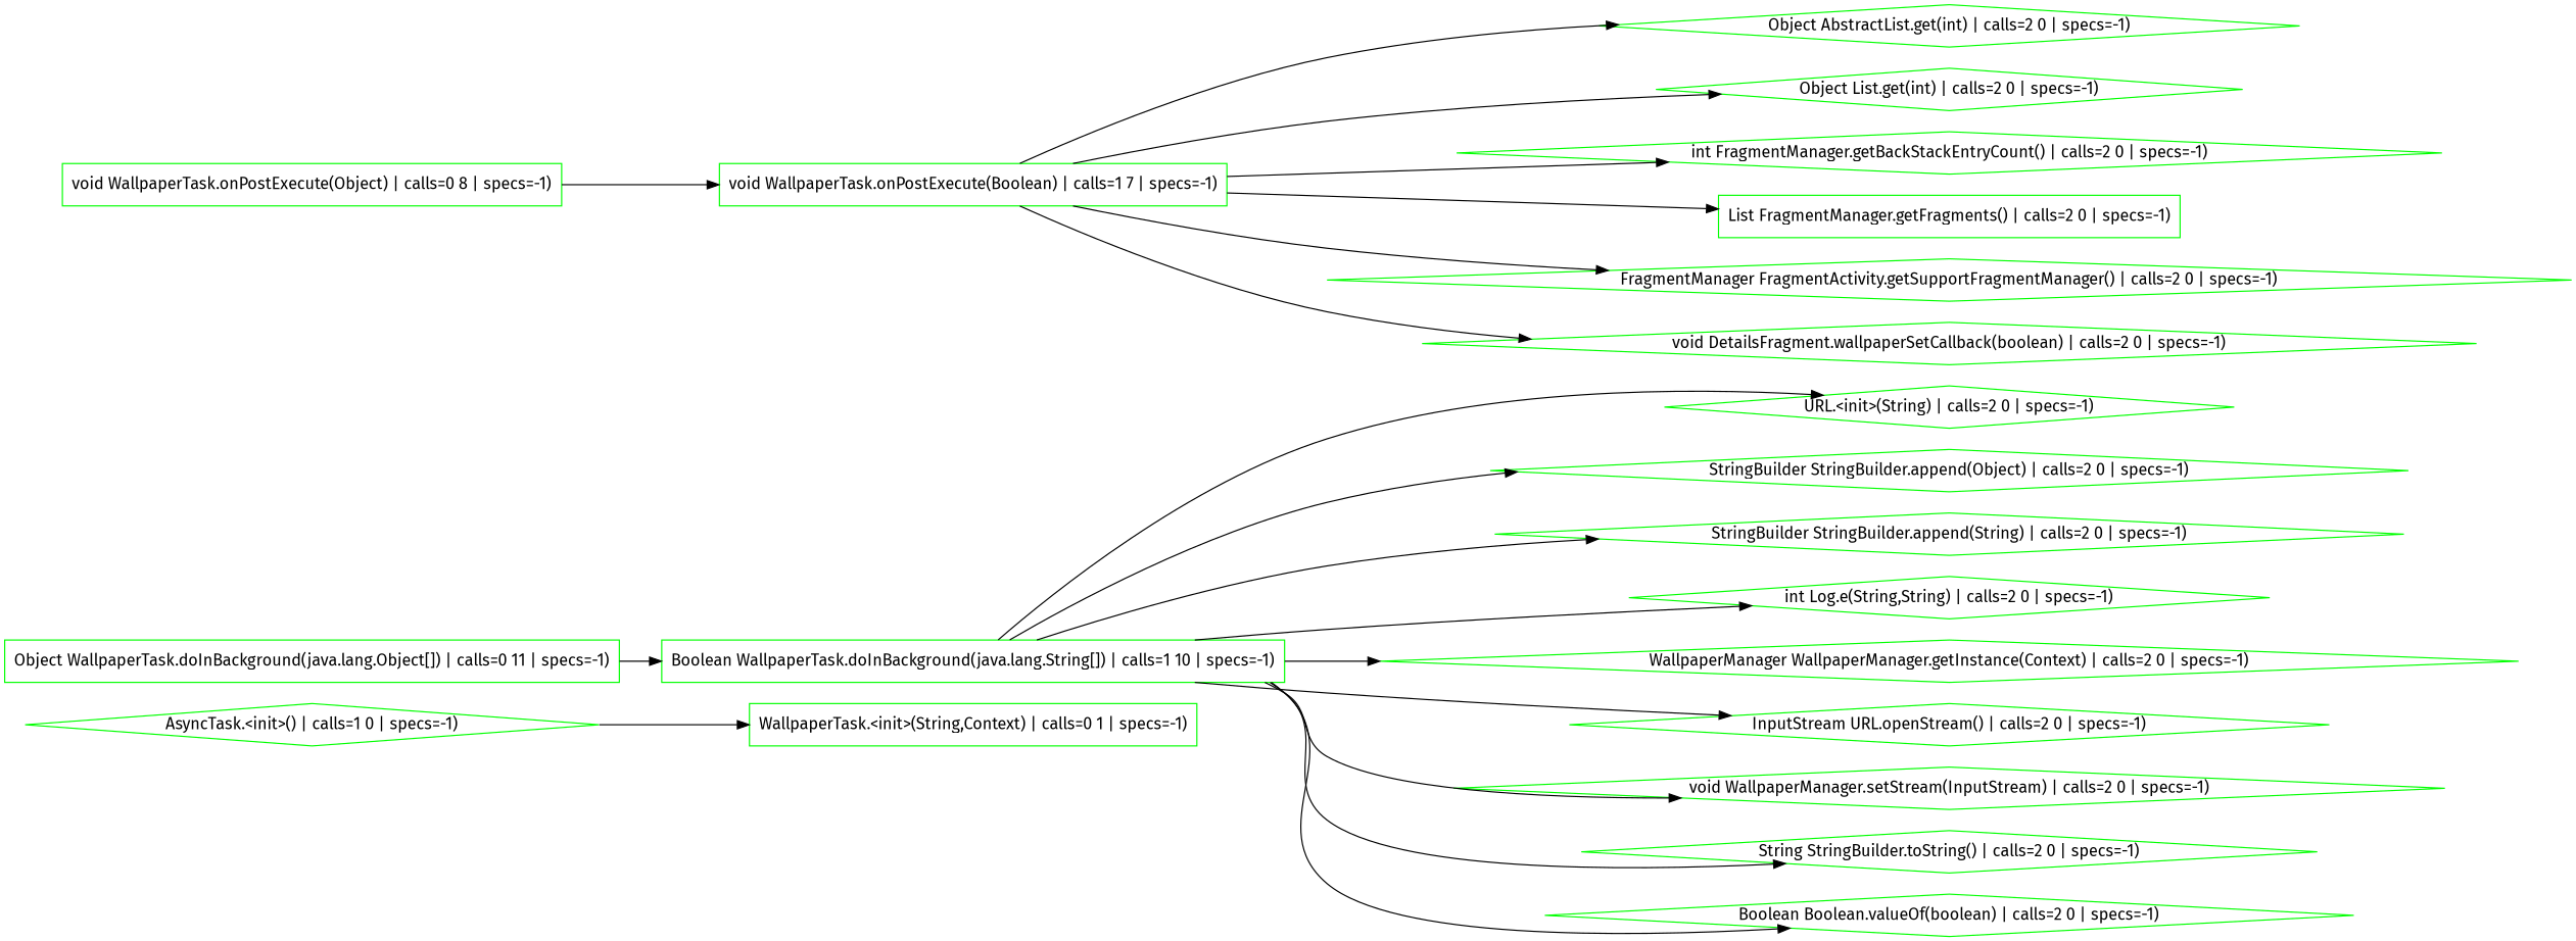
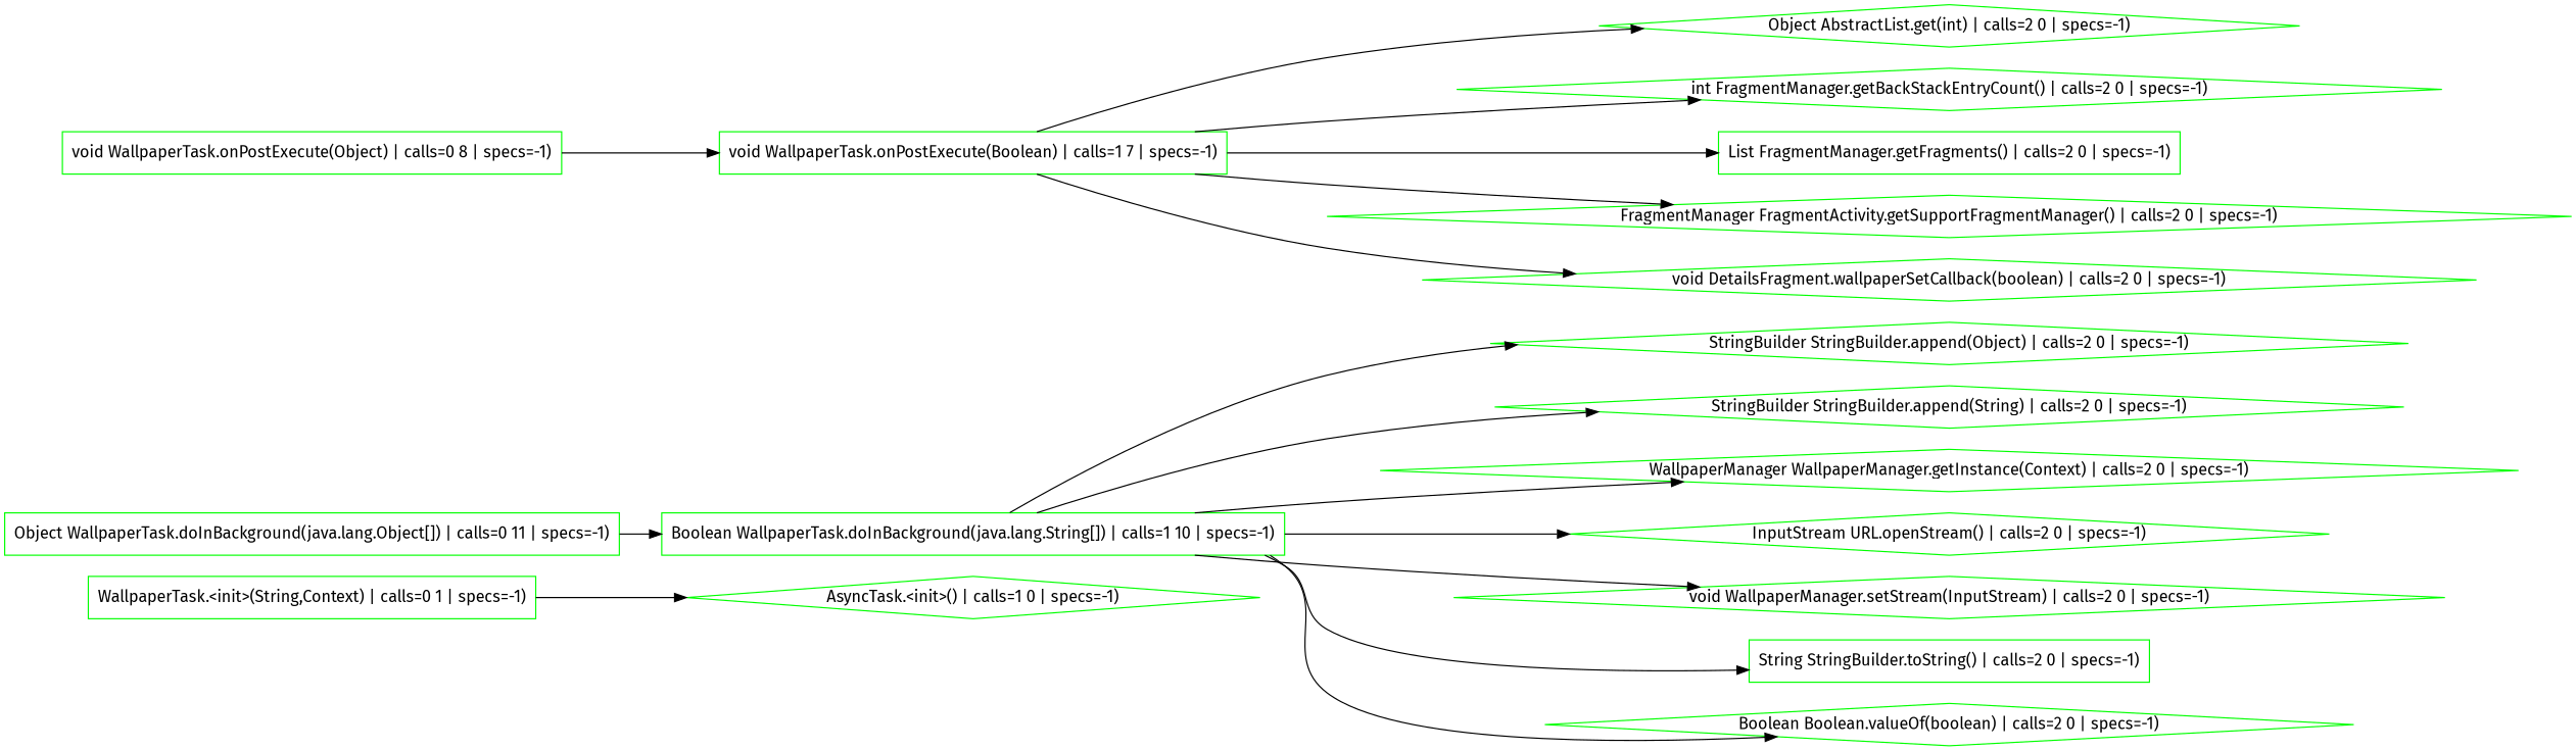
  digraph {
    fontname="Fira Sans"
    rankdir=LR
    node [color=green fontname="Fira Sans" shape=diamond]
    edge [fontname="Fira Sans"]
    n1 [label="AsyncTask.<init>() | calls=1 0 | specs=-1)"]
-   n2 [label="URL.<init>(String) | calls=2 0 | specs=-1)"]
    n3 [label="WallpaperTask.<init>(String,Context) | calls=0 1 | specs=-1)" shape=box]
    n4 [label="StringBuilder StringBuilder.append(Object) | calls=2 0 | specs=-1)"]
    n5 [label="StringBuilder StringBuilder.append(String) | calls=2 0 | specs=-1)"]
    n6 [label="Object WallpaperTask.doInBackground(java.lang.Object[]) | calls=0 11 | specs=-1)" shape=box]
    n7 [label="Boolean WallpaperTask.doInBackground(java.lang.String[]) | calls=1 10 | specs=-1)" shape=box]
-   n8 [label="int Log.e(String,String) | calls=2 0 | specs=-1)"]
    n9 [label="WallpaperManager WallpaperManager.getInstance(Context) | calls=2 0 | specs=-1)"]
    n10 [label="InputStream URL.openStream() | calls=2 0 | specs=-1)"]
    n11 [label="void WallpaperManager.setStream(InputStream) | calls=2 0 | specs=-1)"]
-   n12 [label="String StringBuilder.toString() | calls=2 0 | specs=-1)"]
+   n12 [label="String StringBuilder.toString() | calls=2 0 | specs=-1)" shape=box]
    n13 [label="Boolean Boolean.valueOf(boolean) | calls=2 0 | specs=-1)"]
    n14 [label="Object AbstractList.get(int) | calls=2 0 | specs=-1)"]
-   n15 [label="Object List.get(int) | calls=2 0 | specs=-1)"]
    n16 [label="int FragmentManager.getBackStackEntryCount() | calls=2 0 | specs=-1)"]
    n17 [label="List FragmentManager.getFragments() | calls=2 0 | specs=-1)" shape=box]
    n18 [label="FragmentManager FragmentActivity.getSupportFragmentManager() | calls=2 0 | specs=-1)"]
    n19 [label="void WallpaperTask.onPostExecute(Boolean) | calls=1 7 | specs=-1)" shape=box]
    n20 [label="void DetailsFragment.wallpaperSetCallback(boolean) | calls=2 0 | specs=-1)"]
    n21 [label="void WallpaperTask.onPostExecute(Object) | calls=0 8 | specs=-1)" shape=box]
-   n1 -> n3
+   n3 -> n1
    n6 -> n7
-   n7 -> n2
    n7 -> n4
    n7 -> n5
-   n7 -> n8
    n7 -> n9
    n7 -> n10
    n7 -> n11
    n7 -> n12
    n7 -> n13
    n19 -> n14
-   n19 -> n15
    n19 -> n16
    n19 -> n17
    n19 -> n18
    n19 -> n20
    n21 -> n19
  }
